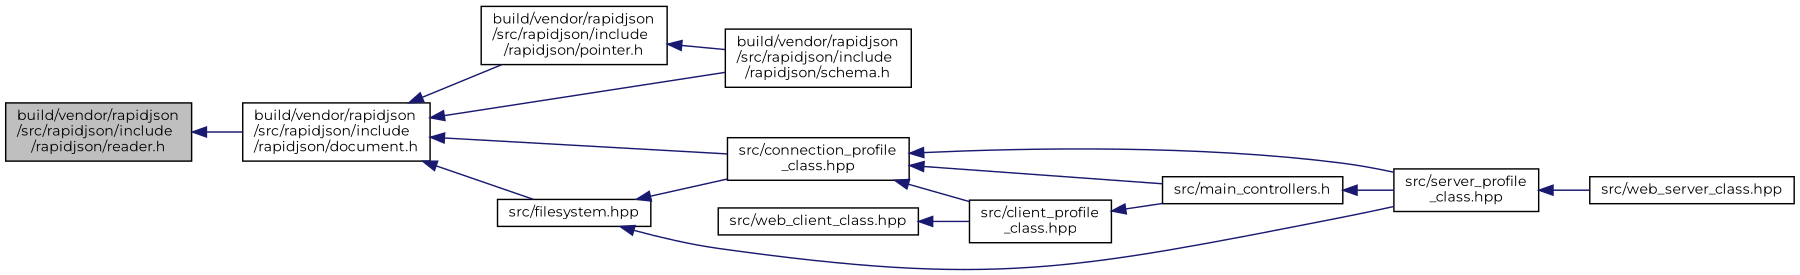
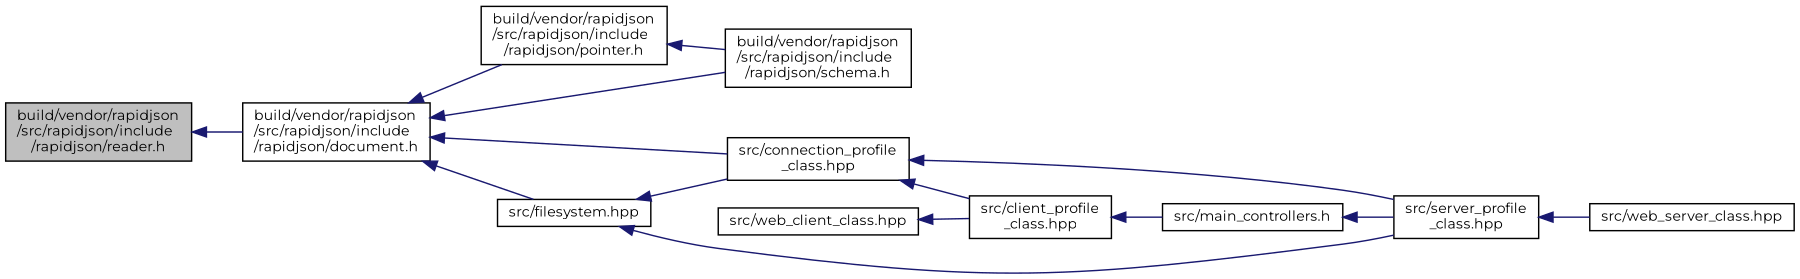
  digraph {
    fontname=Montserrat
    rankdir=LR
    node [color=black fillcolor=white fontname=Montserrat fontsize=10 shape=record style=filled]
    edge [color=midnightblue dir=back fontname=Montserrat fontsize=10 labelfontname=Helvetica labelfontsize=10 style=solid]
    n1 [fillcolor=grey75 fontcolor=black height=0.2 label="build/vendor/rapidjson\l/src/rapidjson/include\l/rapidjson/reader.h" width=0.4]
    n2 [height=0.2 label="build/vendor/rapidjson\l/src/rapidjson/include\l/rapidjson/document.h" width=0.4]
    n3 [height=0.2 label="build/vendor/rapidjson\l/src/rapidjson/include\l/rapidjson/pointer.h" width=0.4]
    n4 [height=0.2 label="build/vendor/rapidjson\l/src/rapidjson/include\l/rapidjson/schema.h" width=0.4]
    n5 [height=0.2 label="src/filesystem.hpp" width=0.4]
    n6 [height=0.2 label="src/connection_profile\l_class.hpp" width=0.4]
    n7 [height=0.2 label="src/server_profile\l_class.hpp" width=0.4]
    n8 [height=0.2 label="src/client_profile\l_class.hpp" width=0.4]
    n9 [height=0.2 label="src/main_controllers.h" width=0.4]
    n10 [height=0.2 label="src/web_server_class.hpp" width=0.4]
    n11 [height=0.2 label="src/web_client_class.hpp" width=0.4]
    n1 -> n2
    n2 -> n3
    n2 -> n4
    n2 -> n5
    n2 -> n6
    n3 -> n4
    n5 -> n6
    n5 -> n7
    n6 -> n7
    n6 -> n8
-   n6 -> n9
    n7 -> n10
    n8 -> n9
    n9 -> n7
    n11 -> n8
  }
